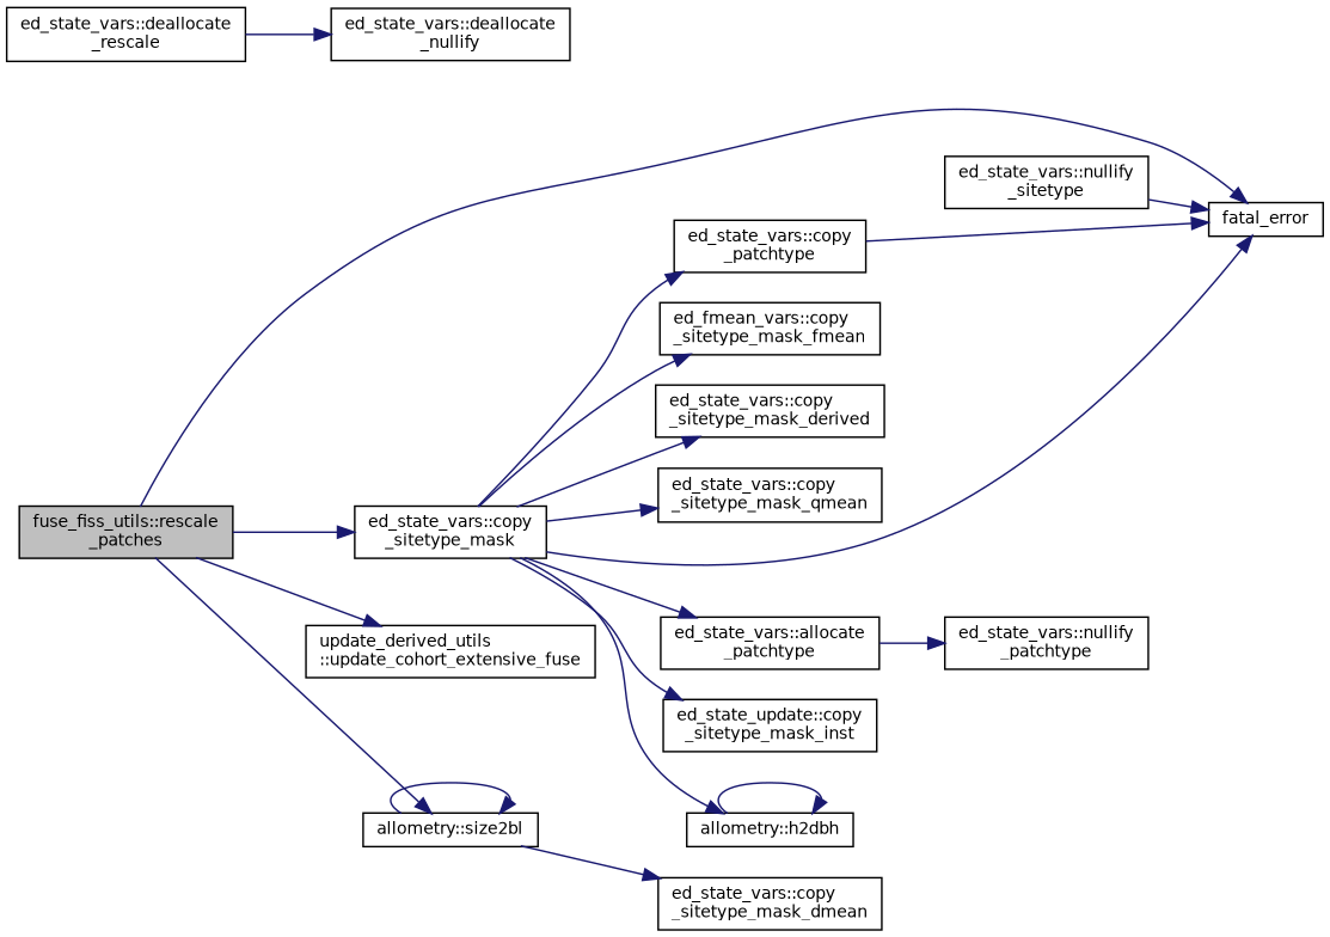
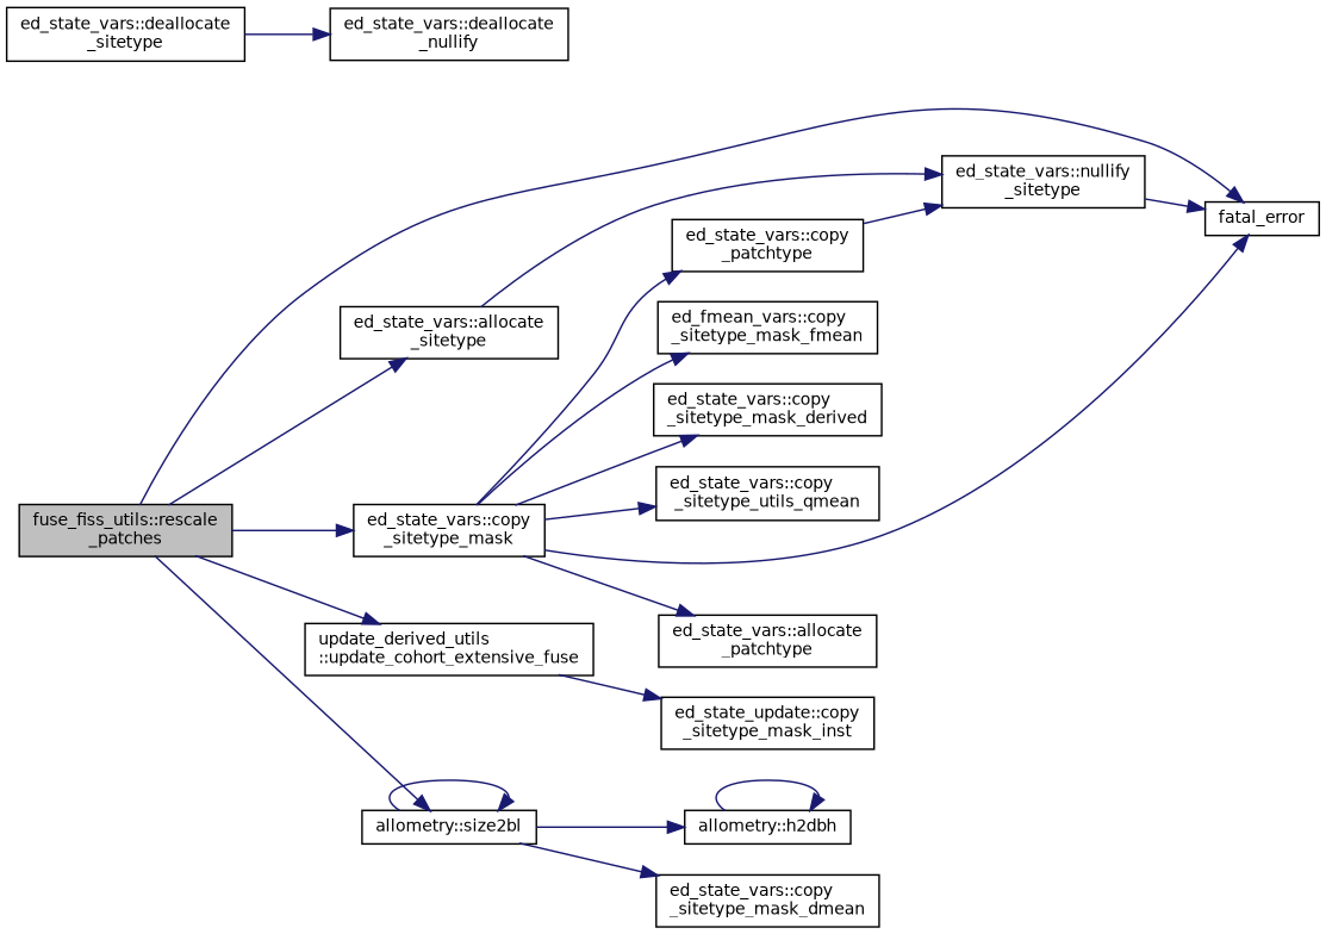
  digraph {
    rankdir=LR
    node [color=black fillcolor=white fontname=Helvetica fontsize=10 shape=record style=filled]
    edge [color=midnightblue fontname=Helvetica fontsize=10 labelfontname=Helvetica labelfontsize=10 style=solid]
    n1 [fillcolor=grey75 fontcolor=black height=0.2 label="fuse_fiss_utils::rescale\l_patches" width=0.4]
+   n2 [height=0.2 label="ed_state_vars::allocate\l_sitetype" width=0.4]
    n3 [height=0.2 label=fatal_error width=0.4]
    n4 [height=0.2 label="ed_state_vars::copy\l_sitetype_mask" width=0.4]
    n5 [height=0.2 label="allometry::size2bl" width=0.4]
    n6 [height=0.2 label="update_derived_utils\l::update_cohort_extensive_fuse" width=0.4]
    n7 [height=0.2 label="ed_state_vars::nullify\l_sitetype" width=0.4]
    n8 [height=0.2 label="ed_state_vars::allocate\l_patchtype" width=0.4]
    n9 [height=0.2 label="ed_state_vars::copy\l_patchtype" width=0.4]
    n10 [height=0.2 label="ed_fmean_vars::copy\l_sitetype_mask_fmean" width=0.4]
    n11 [height=0.2 label="ed_state_update::copy\l_sitetype_mask_inst" width=0.4]
    n12 [height=0.2 label="ed_state_vars::copy\l_sitetype_mask_derived" width=0.4]
-   n13 [height=0.2 label="ed_state_vars::copy\l_sitetype_mask_qmean" width=0.4]
-   n14 [height=0.2 label="ed_state_vars::deallocate\l_rescale" width=0.4]
+   n13 [height=0.2 label="ed_state_vars::copy\l_sitetype_utils_qmean" width=0.4]
+   n14 [height=0.2 label="ed_state_vars::deallocate\l_sitetype" width=0.4]
    n15 [height=0.2 label="ed_state_vars::deallocate\l_nullify" width=0.4]
    n16 [height=0.2 label="ed_state_vars::copy\l_sitetype_mask_dmean" width=0.4]
    n17 [height=0.2 label="allometry::h2dbh" width=0.4]
-   n18 [height=0.2 label="ed_state_vars::nullify\l_patchtype" width=0.4]
+   n1 -> n2
    n1 -> n3
    n1 -> n4
    n1 -> n5
    n1 -> n6
+   n2 -> n7
    n4 -> n3
    n4 -> n8
    n4 -> n9
    n4 -> n10
-   n4 -> n11
+   n6 -> n11
    n4 -> n12
    n4 -> n13
    n5 -> n5
    n5 -> n16
-   n4 -> n17
+   n5 -> n17
    n7 -> n3
-   n8 -> n18
-   n9 -> n3
+   n9 -> n7
    n14 -> n15
    n17 -> n17
  }
